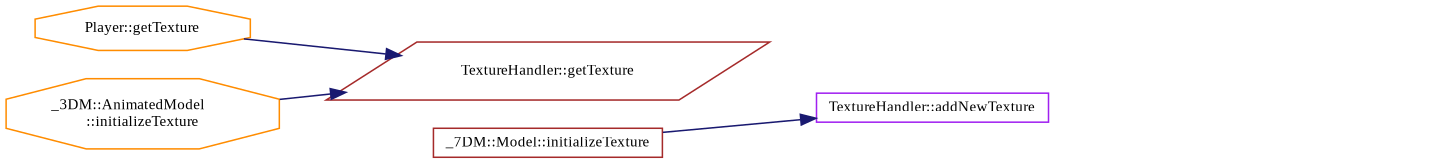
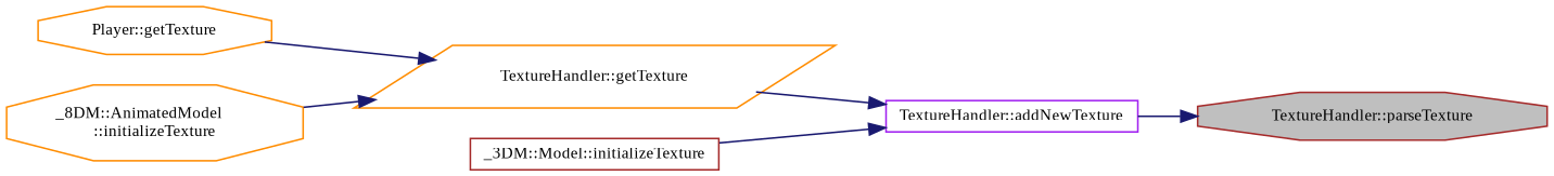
  digraph {
    fontname="Liberation Serif"
    rankdir=RL
    node [color=darkorange fillcolor=white fontname="Liberation Serif" fontsize=10 shape=octagon style=filled]
    edge [color=midnightblue dir=back fontname="Liberation Serif" fontsize=10 labelfontname=Helvetica labelfontsize=10 style=solid]
+   n1 [color=brown fillcolor=grey75 fontcolor=black height=0.2 label="TextureHandler::parseTexture" width=0.4]
    n2 [color=purple height=0.2 label="TextureHandler::addNewTexture" shape=box width=0.4]
-   n3 [color=brown height=0.2 label="TextureHandler::getTexture" shape=parallelogram width=0.4]
-   n4 [color=brown height=0.2 label="_7DM::Model::initializeTexture" shape=box width=0.4]
+   n3 [height=0.2 label="TextureHandler::getTexture" shape=parallelogram width=0.4]
+   n4 [color=brown height=0.2 label="_3DM::Model::initializeTexture" shape=box width=0.4]
    n5 [height=0.2 label="Player::getTexture" width=0.4]
-   n6 [height=0.2 label="_3DM::AnimatedModel\l::initializeTexture" width=0.4]
+   n6 [height=0.2 label="_8DM::AnimatedModel\l::initializeTexture" width=0.4]
+   n1 -> n2
+   n2 -> n3
    n2 -> n4
    n3 -> n5
    n3 -> n6
  }
